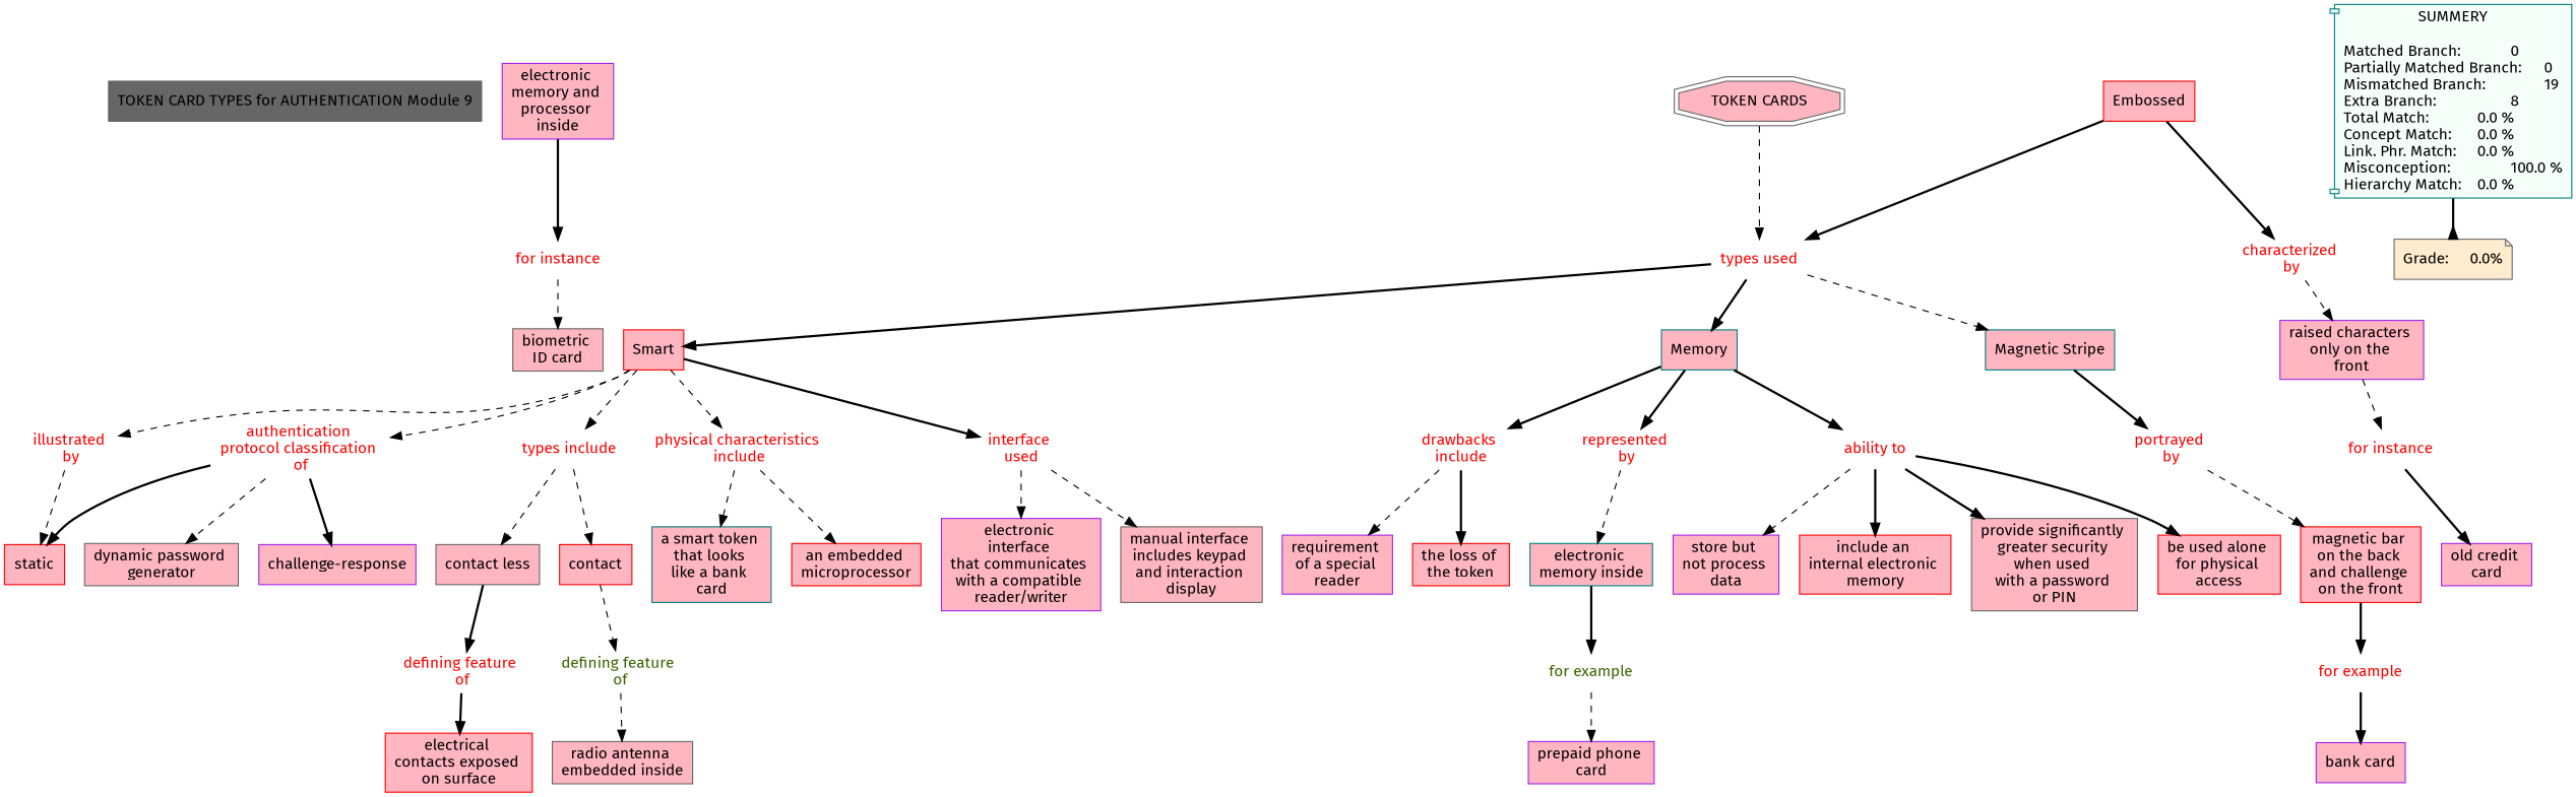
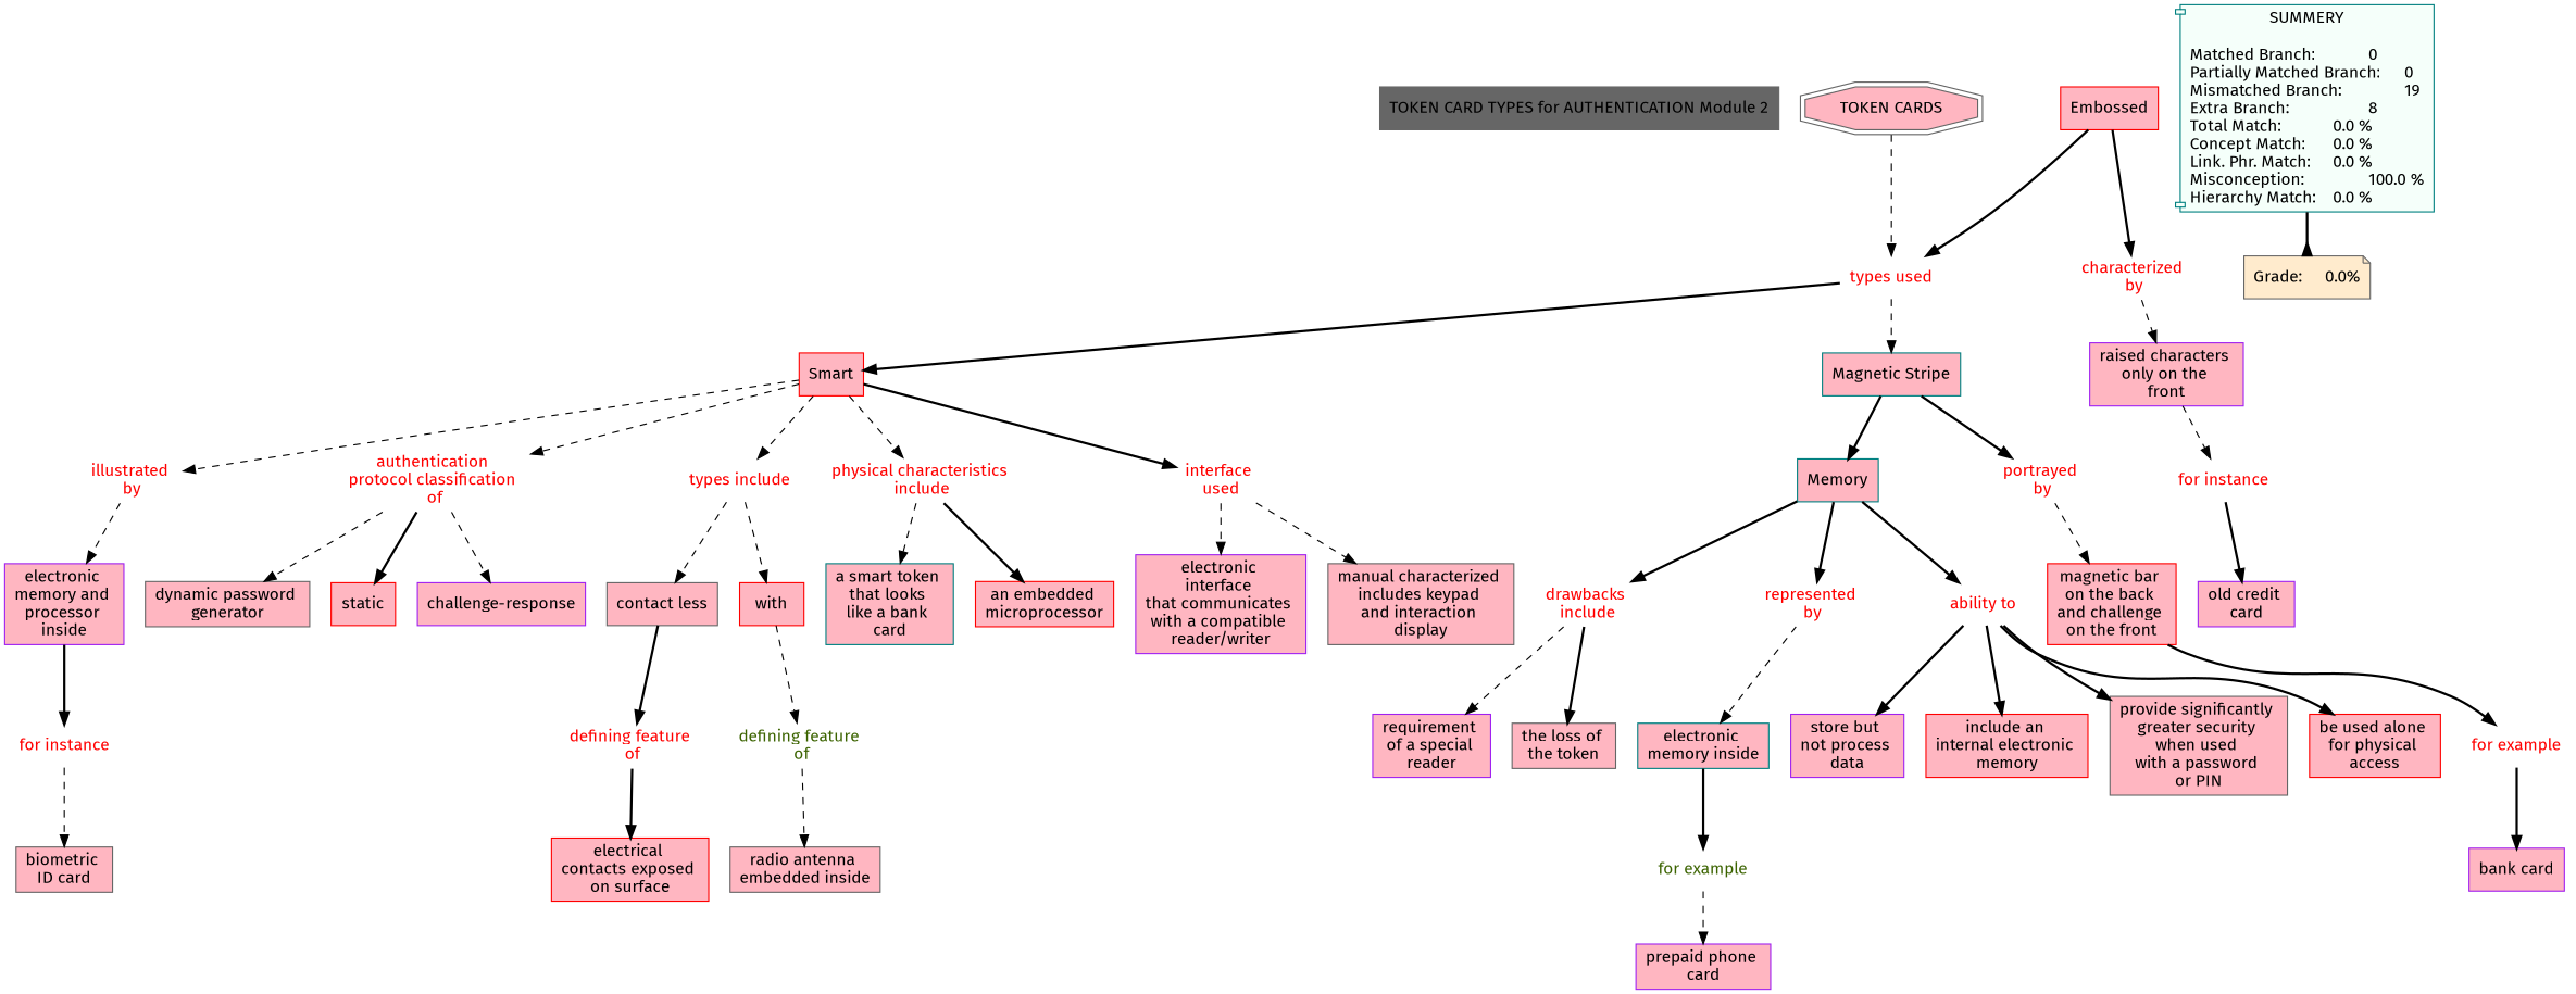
  digraph {
    fontname="Fira Sans"
    node [Gsplines=true color=gray40 fontname="Fira Sans" shape=rect style=filled fillcolor="#FFB6C1"]
    edge [constraint=true fontname="Fira Sans" style=bold]
-   n1 [label="TOKEN CARD TYPES for AUTHENTICATION Module 9" fillcolor=""]
+   n1 [label="TOKEN CARD TYPES for AUTHENTICATION Module 2" fillcolor=""]
    n2 [label="biometric \nID card"]
    n3 [color=red label=Smart]
    n4 [color=teal fontcolor=red label="illustrated \nby" shape=none style="" fillcolor=""]
    n5 [fontcolor=red label="authentication \nprotocol classification \nof" shape=none style="" fillcolor=""]
    n6 [fontcolor=red label="types include\n" shape=none style="" fillcolor=""]
    n7 [color=purple fontcolor=red label="physical characteristics \ninclude" shape=none style="" fillcolor=""]
    n8 [color=purple fontcolor=red label="interface \nused" shape=none style="" fillcolor=""]
    n9 [color=purple label="electronic \nmemory and \nprocessor \ninside"]
    n10 [label="dynamic password \ngenerator"]
    n11 [color=red label=static]
    n12 [color=purple label="challenge-response"]
    n13 [label="contact less\n"]
-   n14 [color=red label=contact]
+   n14 [color=red label=with]
    n15 [color=teal label="a smart token \nthat looks \nlike a bank \ncard"]
    n16 [color=red label="an embedded \nmicroprocessor"]
    n17 [color=purple label="electronic \ninterface \nthat communicates \nwith a compatible \nreader/writer"]
-   n18 [label="manual interface \nincludes keypad \nand interaction \ndisplay"]
+   n18 [label="manual characterized \nincludes keypad \nand interaction \ndisplay"]
    n19 [color=teal fontcolor=red label="for instance\n" shape=none style="" fillcolor=""]
    n20 [color=red fontcolor=red label="drawbacks \ninclude" shape=none style="" fillcolor=""]
    n21 [color=purple label="requirement \nof a special \nreader"]
-   n22 [color=red label="the loss of \nthe token"]
+   n22 [label="the loss of \nthe token"]
    n23 [color=red fontcolor=red label="represented \nby" shape=none style="" fillcolor=""]
    n24 [color=teal label="electronic \nmemory inside\n"]
    n25 [fontcolor="#3B6300" label="for example\n" shape=none style="" fillcolor=""]
    n26 [color=purple label="prepaid phone \ncard"]
    n27 [label="TOKEN CARDS\n" shape=doubleoctagon]
    n28 [color=red fontcolor=red label="types used\n" shape=none style="" fillcolor=""]
    n29 [color=teal label=Memory]
    n30 [color=teal label="Magnetic Stripe\n"]
    n31 [color=red label=Embossed]
    n32 [color=teal fontcolor=red label="characterized \nby" shape=none style="" fillcolor=""]
    n33 [fontcolor=red label="ability to\n" shape=none style="" fillcolor=""]
    n34 [color=purple fontcolor=red label="portrayed \nby" shape=none style="" fillcolor=""]
    n35 [color=purple label="raised characters \nonly on the \nfront"]
    n36 [fontcolor=red label=" for instance\n" shape=none style="" fillcolor=""]
    n37 [color=purple fontcolor=red label="defining feature \nof" shape=none style="" fillcolor=""]
    n38 [color=red label="electrical \ncontacts exposed \non surface\n"]
    n39 [color=purple label="store but \nnot process \ndata"]
    n40 [color=red label="include an \ninternal electronic \nmemory"]
    n41 [label="provide significantly \ngreater security \nwhen used \nwith a password \nor PIN"]
    n42 [color=red label="be used alone \nfor physical \naccess"]
    n43 [color=purple fontcolor="#3B6300" label="defining feature \nof" shape=none style="" fillcolor=""]
    n44 [color=purple label="old credit \ncard"]
    n45 [label="radio antenna \nembedded inside\n"]
    n46 [color=red label="magnetic bar \non the back \nand challenge \non the front\n"]
    n47 [color=red fontcolor=red label="for example\n" shape=none style="" fillcolor=""]
    n48 [color=purple label="bank card"]
    n49 [color=teal fillcolor="#F5FFFA" label="SUMMERY\n\nMatched Branch:		0\lPartially Matched Branch:	0\lMismatched Branch:		19\lExtra Branch:			8\lTotal Match:		0.0 %\lConcept Match:	0.0 %\lLink. Phr. Match:	0.0 %\lMisconception:		100.0 %\lHierarchy Match:	0.0 %\l" shape=component]
    n50 [fillcolor="#FFEBCD" label="Grade:	0.0%" shape=note]
    n3 -> n4 [style=dashed]
    n3 -> n5 [style=dashed]
    n3 -> n6 [style=dashed]
    n3 -> n7 [style=dashed]
    n3 -> n8
-   n4 -> n11 [style=dashed]
+   n4 -> n9 [style=dashed]
    n5 -> n10 [style=dashed]
    n5 -> n11
-   n5 -> n12
+   n5 -> n12 [style=dashed]
    n6 -> n13 [style=dashed]
    n6 -> n14 [style=dashed]
    n7 -> n15 [style=dashed]
-   n7 -> n16 [style=dashed]
+   n7 -> n16
    n8 -> n17 [style=dashed]
    n8 -> n18 [style=dashed]
    n9 -> n19
    n13 -> n37
    n14 -> n43 [style=dashed]
    n19 -> n2 [style=dashed]
    n20 -> n21 [style=dashed]
    n20 -> n22
    n23 -> n24 [style=dashed]
    n24 -> n25
    n25 -> n26 [style=dashed]
    n27 -> n28 [style=dashed]
    n28 -> n3
-   n28 -> n29
+   n30 -> n29
    n28 -> n30 [style=dashed]
    n29 -> n20
    n29 -> n23
    n29 -> n33
    n30 -> n34
    n31 -> n28
    n31 -> n32
    n32 -> n35 [style=dashed]
-   n33 -> n39 [style=dashed]
+   n33 -> n39
    n33 -> n40
    n33 -> n41
    n33 -> n42
    n34 -> n46 [style=dashed]
    n35 -> n36 [style=dashed]
    n36 -> n44
    n37 -> n38
    n43 -> n45 [style=dashed]
    n46 -> n47
    n47 -> n48
    n49 -> n50 [arrowhead=inv color=black]
  }
